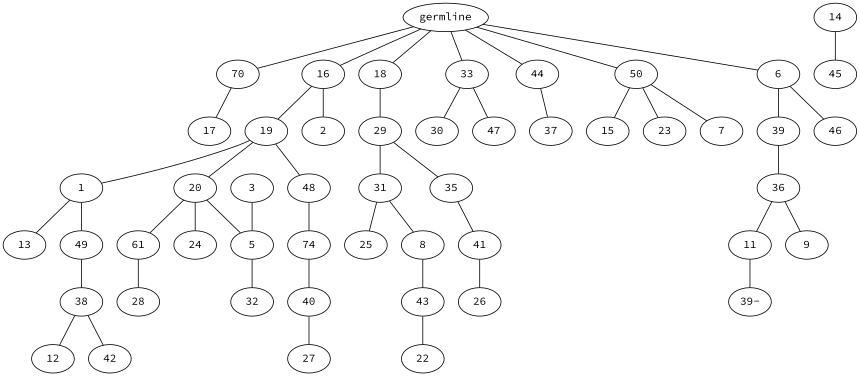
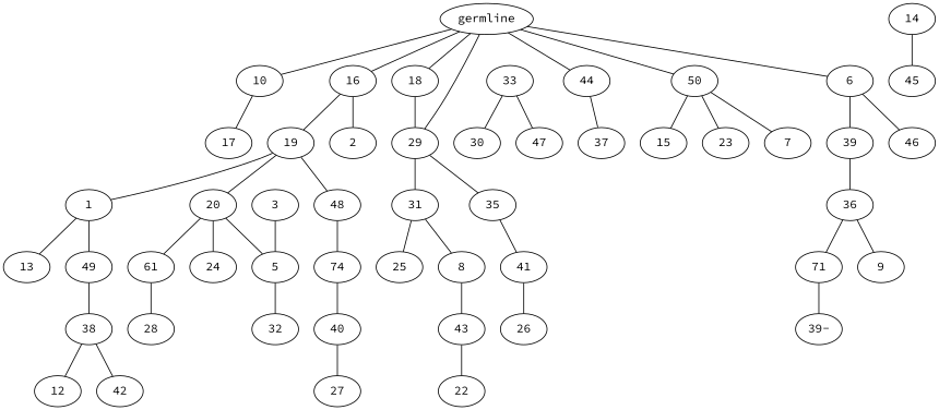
  graph {
    fontname="Source Code Pro"
    node [fontname="Source Code Pro"]
    edge [fontname="Source Code Pro"]
    n1 [label=germline]
-   n2 [label=70]
+   n2 [label=10]
    n3 [label=16]
    n4 [label=18]
    n5 [label=33]
    n6 [label=44]
    n7 [label=50]
    n8 [label=6]
    n9 [label=17]
    n10 [label=19]
    n11 [label=2]
    n12 [label=29]
    n13 [label=30]
    n14 [label=47]
    n15 [label=37]
    n16 [label=15]
    n17 [label=23]
    n18 [label=7]
    n19 [label=39]
    n20 [label=46]
    n21 [label=1]
    n22 [label=20]
    n23 [label=48]
    n24 [label=31]
    n25 [label=35]
    n26 [label=13]
    n27 [label=49]
    n28 [label=61]
    n29 [label=24]
    n30 [label=5]
    n31 [label=74]
    n32 [label=38]
    n33 [label=12]
    n34 [label=42]
    n35 [label=28]
    n36 [label=3]
    n37 [label=32]
    n38 [label=40]
    n39 [label=27]
    n40 [label=25]
    n41 [label=8]
    n42 [label=41]
    n43 [label=43]
    n44 [label=22]
    n45 [label=26]
    n46 [label=36]
-   n47 [label=11]
+   n47 [label=71]
    n48 [label=9]
    n49 [label="39-"]
    n50 [label=14]
    n51 [label=45]
    n1 -- n2
    n1 -- n3
    n1 -- n4
-   n1 -- n5
+   n1 -- n12
    n1 -- n6
    n1 -- n7
    n1 -- n8
    n2 -- n9
    n3 -- n10
    n3 -- n11
    n4 -- n12
    n5 -- n13
    n5 -- n14
    n6 -- n15
    n7 -- n16
    n7 -- n17
    n7 -- n18
    n8 -- n19
    n8 -- n20
    n10 -- n21
    n10 -- n22
    n10 -- n23
    n12 -- n24
    n12 -- n25
    n19 -- n46
    n21 -- n26
    n21 -- n27
    n22 -- n28
    n22 -- n29
    n22 -- n30
    n23 -- n31
    n24 -- n40
    n24 -- n41
    n25 -- n42
    n27 -- n32
    n28 -- n35
    n30 -- n37
    n31 -- n38
    n32 -- n33
    n32 -- n34
    n36 -- n30
    n38 -- n39
    n41 -- n43
    n42 -- n45
    n43 -- n44
    n46 -- n47
    n46 -- n48
    n47 -- n49
    n50 -- n51
  }
